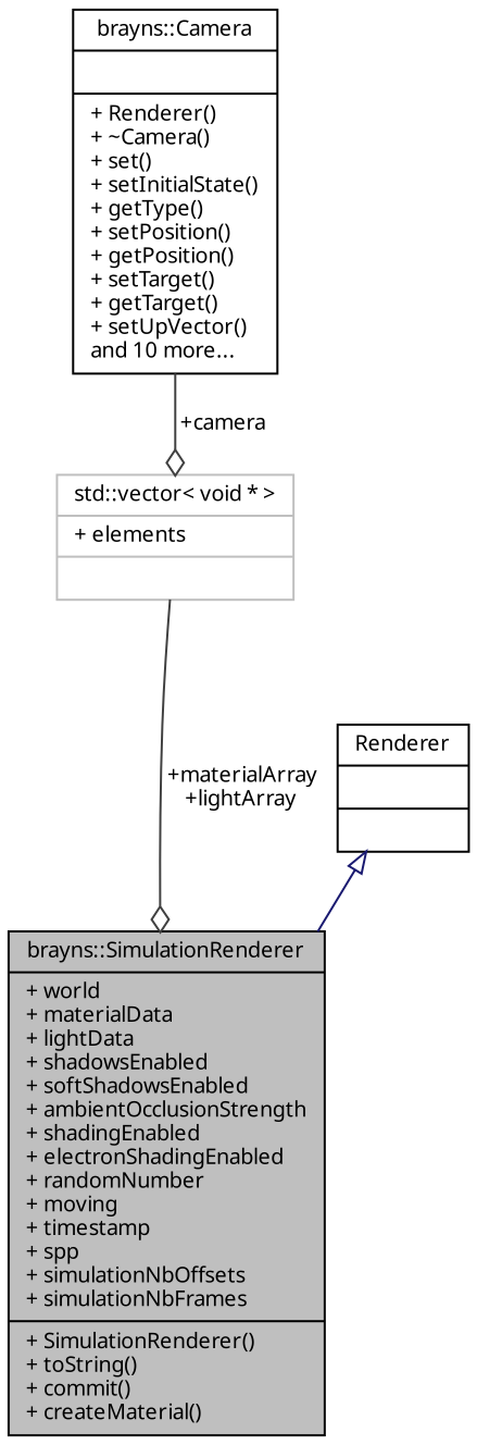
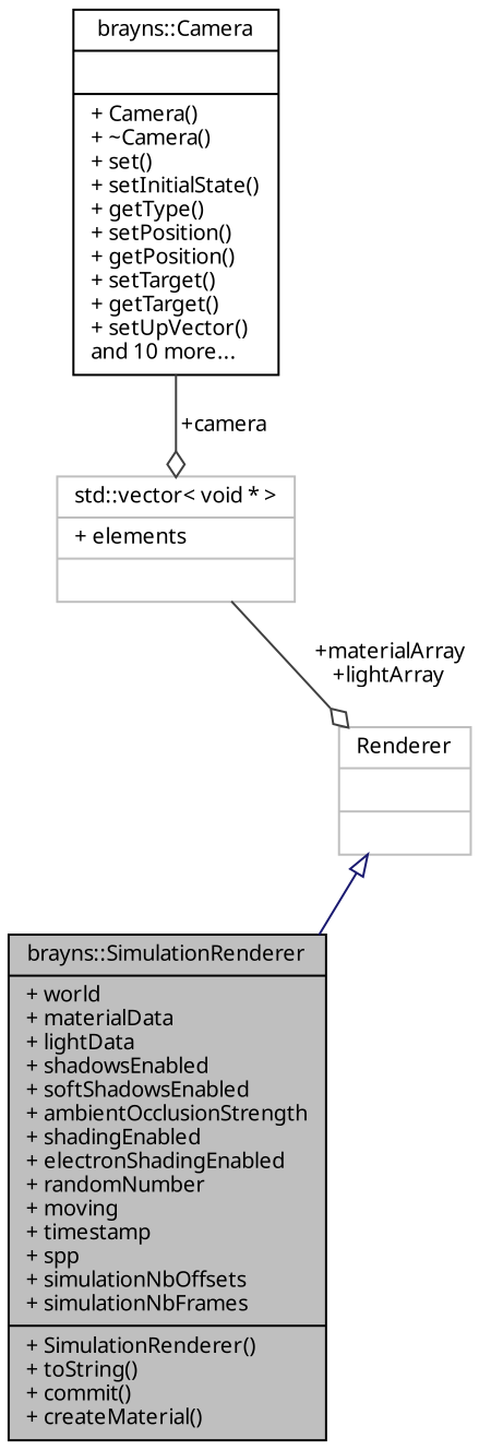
  digraph {
    node [color=black fillcolor=white fontname=Sans fontsize=10 shape=record style=filled]
    edge [color=grey25 fontname=Sans fontsize=10 labelfontname=Sans labelfontsize=10 style=solid arrowhead=odiamond]
    n1 [fillcolor=grey75 fontcolor=black height=0.2 label="{brayns::SimulationRenderer\n|+ world\l+ materialData\l+ lightData\l+ shadowsEnabled\l+ softShadowsEnabled\l+ ambientOcclusionStrength\l+ shadingEnabled\l+ electronShadingEnabled\l+ randomNumber\l+ moving\l+ timestamp\l+ spp\l+ simulationNbOffsets\l+ simulationNbFrames\l|+ SimulationRenderer()\l+ toString()\l+ commit()\l+ createMaterial()\l}" width=0.4]
-   n2 [height=0.2 label="{Renderer\n||}" width=0.4]
+   n2 [color=grey75 height=0.2 label="{Renderer\n||}" width=0.4]
    n3 [color=grey75 height=0.2 label="{std::vector\< void * \>\n|+ elements\l|}" width=0.4]
-   n4 [height=0.2 label="{brayns::Camera\n||+ Renderer()\l+ ~Camera()\l+ set()\l+ setInitialState()\l+ getType()\l+ setPosition()\l+ getPosition()\l+ setTarget()\l+ getTarget()\l+ setUpVector()\land 10 more...\l}" width=0.4]
+   n4 [height=0.2 label="{brayns::Camera\n||+ Camera()\l+ ~Camera()\l+ set()\l+ setInitialState()\l+ getType()\l+ setPosition()\l+ getPosition()\l+ setTarget()\l+ getTarget()\l+ setUpVector()\land 10 more...\l}" width=0.4]
    n2 -> n1 [arrowtail=onormal color=midnightblue dir=back arrowhead=""]
-   n3 -> n1 [label=" +materialArray\n+lightArray"]
+   n3 -> n2 [label=" +materialArray\n+lightArray"]
    n4 -> n3 [label=" +camera"]
  }
